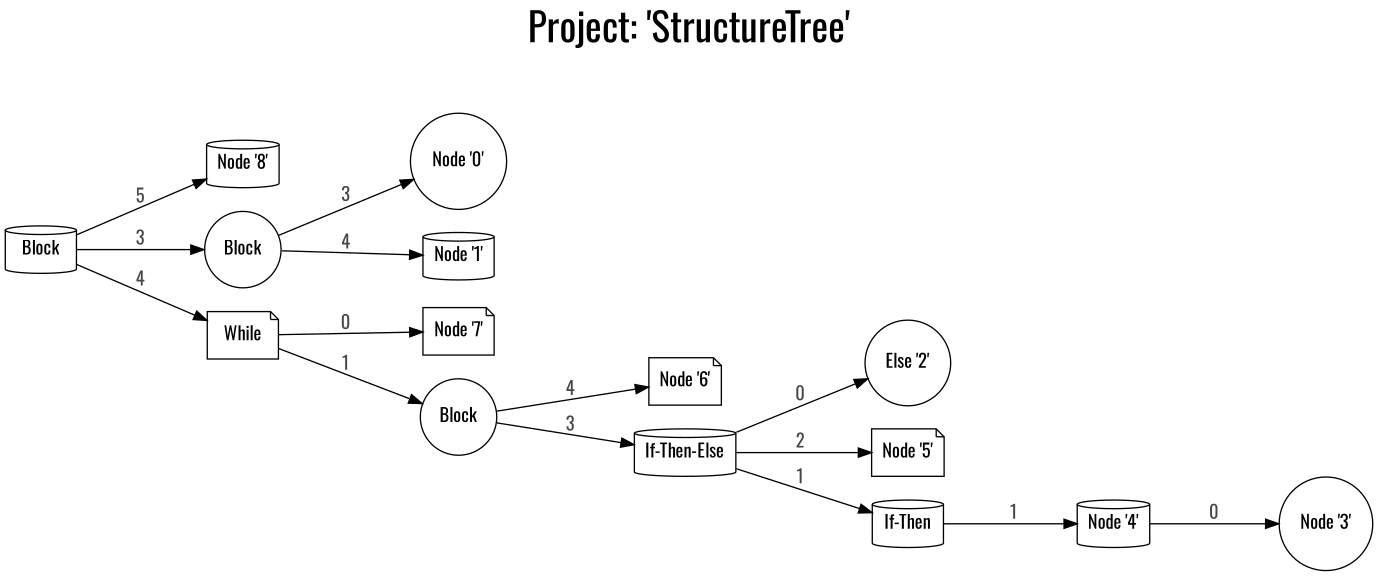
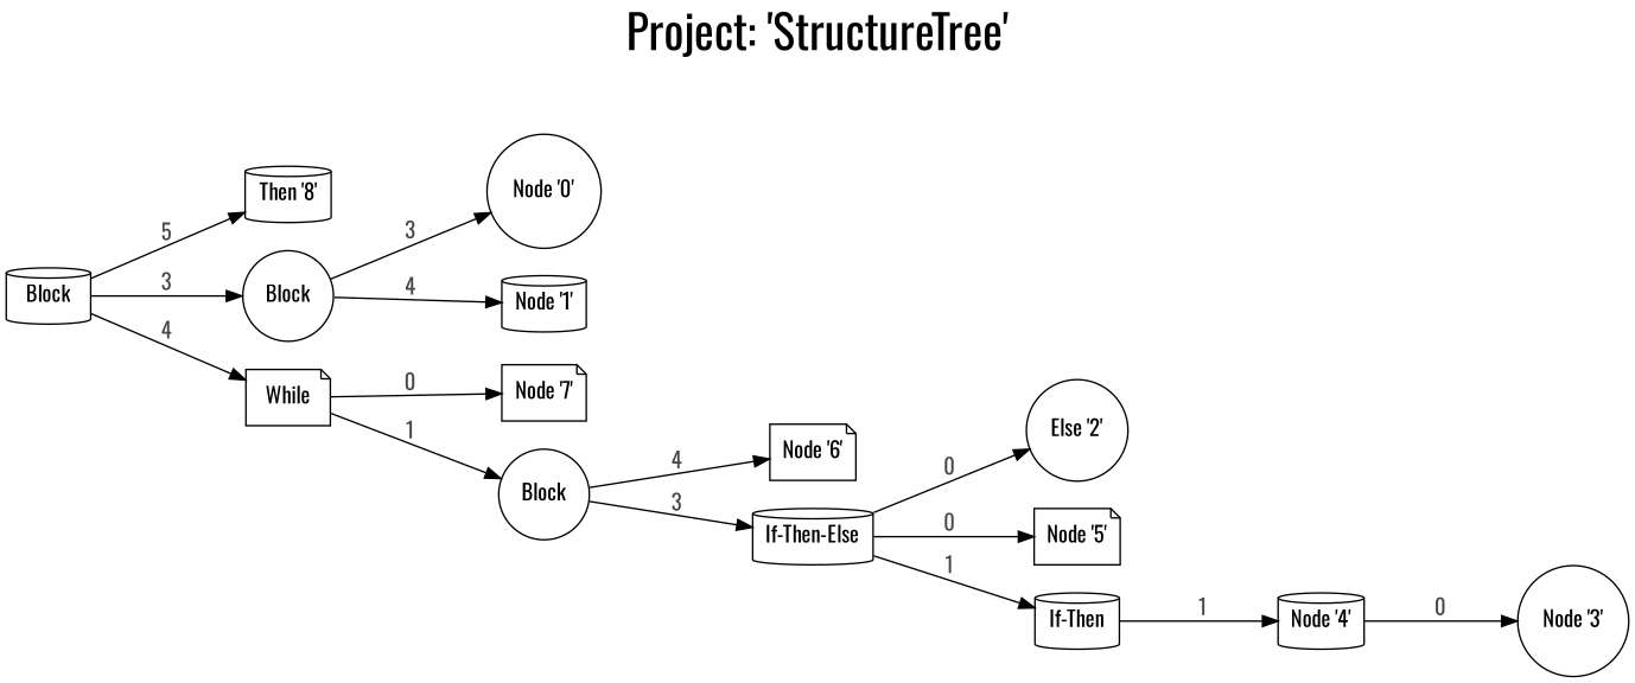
  digraph {
    bgcolor=white
    compound=true
    fontname=Oswald
    fontsize=30
    label="Project: 'StructureTree'"
    labelloc=t
    rankdir=LR
    ranksep=1.25
    node [fillcolor=white fontname=Oswald penwidth=1 shape=cylinder style=filled]
    edge [fontcolor=grey28 fontname=Oswald fontsize=14 penwidth=1]
    n1 [label="Node '0'" shape=circle]
    n2 [label="Node '1'"]
    n3 [label="Else '2'" shape=circle]
    n4 [label="Node '3'" shape=circle]
    n5 [label="Node '4'"]
    n6 [label="Node '5'" shape=note]
    n7 [label="Node '6'" shape=note]
    n8 [label="Node '7'" shape=note]
-   n9 [label="Node '8'"]
+   n9 [label="Then '8'"]
    n10 [label="If-Then"]
    n11 [label=Block shape=circle]
    n12 [label="If-Then-Else"]
    n13 [label=Block shape=circle]
    n14 [label=While shape=note]
    n15 [label=Block]
    n5 -> n4 [label=0]
    n10 -> n5 [label=1]
    n11 -> n1 [label=3]
    n11 -> n2 [label=4]
    n12 -> n3 [label=0]
-   n12 -> n6 [label=2]
+   n12 -> n6 [label=0]
    n12 -> n10 [label=1]
    n13 -> n7 [label=4]
    n13 -> n12 [label=3]
    n14 -> n8 [label=0]
    n14 -> n13 [label=1]
    n15 -> n9 [label=5]
    n15 -> n11 [label=3]
    n15 -> n14 [label=4]
  }
